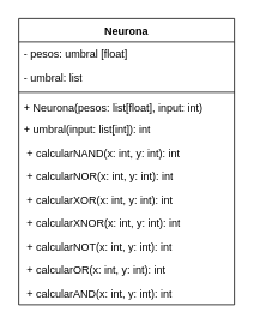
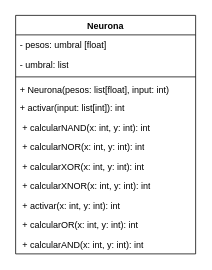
  <mxCell id="0" />
  <mxCell id="1" parent="0" />
  <mxCell id="2" value="Neurona" style="swimlane;fontStyle=1;align=center;verticalAlign=top;childLayout=stackLayout;horizontal=1;startSize=26;horizontalStack=0;resizeParent=1;resizeParentMax=0;resizeLast=0;collapsible=1;marginBottom=0;whiteSpace=wrap;html=1;" vertex="1" parent="1"><mxGeometry x="20" y="20" width="240" height="318" as="geometry" /></mxCell>
  <mxCell id="3" value="- pesos: umbral [float]" style="text;strokeColor=none;fillColor=none;align=left;verticalAlign=top;spacingLeft=4;spacingRight=4;overflow=hidden;rotatable=0;points=[[0,0.5],[1,0.5]];portConstraint=eastwest;whiteSpace=wrap;html=1;" vertex="1" parent="2"><mxGeometry y="26" width="240" height="26" as="geometry" /></mxCell>
  <mxCell id="4" value="- umbral: list" style="text;strokeColor=none;fillColor=none;align=left;verticalAlign=top;spacingLeft=4;spacingRight=4;overflow=hidden;rotatable=0;points=[[0,0.5],[1,0.5]];portConstraint=eastwest;whiteSpace=wrap;html=1;" vertex="1" parent="2"><mxGeometry y="52" width="240" height="26" as="geometry" /></mxCell>
  <mxCell id="5" value="" style="line;strokeWidth=1;fillColor=none;align=left;verticalAlign=middle;spacingTop=-1;spacingLeft=3;spacingRight=3;rotatable=0;labelPosition=right;points=[];portConstraint=eastwest;strokeColor=inherit;" vertex="1" parent="2"><mxGeometry y="78" width="240" height="8" as="geometry" /></mxCell>
  <mxCell id="6" value="+ Neurona(pesos: list[float], input: int)" style="text;strokeColor=none;fillColor=none;align=left;verticalAlign=top;spacingLeft=4;spacingRight=4;overflow=hidden;rotatable=0;points=[[0,0.5],[1,0.5]];portConstraint=eastwest;whiteSpace=wrap;html=1;" vertex="1" parent="2"><mxGeometry y="86" width="240" height="24" as="geometry" /></mxCell>
- <mxCell id="7" value="+ umbral(input: list[int]): int" style="text;strokeColor=none;fillColor=none;align=left;verticalAlign=top;spacingLeft=4;spacingRight=4;overflow=hidden;rotatable=0;points=[[0,0.5],[1,0.5]];portConstraint=eastwest;whiteSpace=wrap;html=1;" vertex="1" parent="2"><mxGeometry y="110" width="240" height="26" as="geometry" /></mxCell>
+ <mxCell id="7" value="+ activar(input: list[int]): int" style="text;strokeColor=none;fillColor=none;align=left;verticalAlign=top;spacingLeft=4;spacingRight=4;overflow=hidden;rotatable=0;points=[[0,0.5],[1,0.5]];portConstraint=eastwest;whiteSpace=wrap;html=1;" vertex="1" parent="2"><mxGeometry y="110" width="240" height="26" as="geometry" /></mxCell>
  <mxCell id="8" value="&lt;div&gt;&amp;nbsp;+ calcularNAND(x: int, y: int): int&lt;/div&gt;" style="text;strokeColor=none;fillColor=none;align=left;verticalAlign=top;spacingLeft=4;spacingRight=4;overflow=hidden;rotatable=0;points=[[0,0.5],[1,0.5]];portConstraint=eastwest;whiteSpace=wrap;html=1;" vertex="1" parent="2"><mxGeometry y="136" width="240" height="26" as="geometry" /></mxCell>
  <mxCell id="9" value="&lt;div&gt;&amp;nbsp;+ calcularNOR(x: int, y: int): int&lt;/div&gt;" style="text;strokeColor=none;fillColor=none;align=left;verticalAlign=top;spacingLeft=4;spacingRight=4;overflow=hidden;rotatable=0;points=[[0,0.5],[1,0.5]];portConstraint=eastwest;whiteSpace=wrap;html=1;" vertex="1" parent="2"><mxGeometry y="162" width="240" height="26" as="geometry" /></mxCell>
  <mxCell id="10" value="&lt;div&gt;&amp;nbsp;+ calcularXOR(x: int, y: int): int&lt;/div&gt;" style="text;strokeColor=none;fillColor=none;align=left;verticalAlign=top;spacingLeft=4;spacingRight=4;overflow=hidden;rotatable=0;points=[[0,0.5],[1,0.5]];portConstraint=eastwest;whiteSpace=wrap;html=1;" vertex="1" parent="2"><mxGeometry y="188" width="240" height="26" as="geometry" /></mxCell>
  <mxCell id="11" value="&lt;div&gt;&amp;nbsp;+ calcularXNOR(x: int, y: int): int&lt;/div&gt;" style="text;strokeColor=none;fillColor=none;align=left;verticalAlign=top;spacingLeft=4;spacingRight=4;overflow=hidden;rotatable=0;points=[[0,0.5],[1,0.5]];portConstraint=eastwest;whiteSpace=wrap;html=1;" vertex="1" parent="2"><mxGeometry y="214" width="240" height="26" as="geometry" /></mxCell>
- <mxCell id="12" value="&lt;div&gt;&amp;nbsp;+ calcularNOT(x: int, y: int): int&lt;/div&gt;" style="text;strokeColor=none;fillColor=none;align=left;verticalAlign=top;spacingLeft=4;spacingRight=4;overflow=hidden;rotatable=0;points=[[0,0.5],[1,0.5]];portConstraint=eastwest;whiteSpace=wrap;html=1;" vertex="1" parent="2"><mxGeometry y="240" width="240" height="26" as="geometry" /></mxCell>
+ <mxCell id="12" value="&lt;div&gt;&amp;nbsp;+ activar(x: int, y: int): int&lt;/div&gt;" style="text;strokeColor=none;fillColor=none;align=left;verticalAlign=top;spacingLeft=4;spacingRight=4;overflow=hidden;rotatable=0;points=[[0,0.5],[1,0.5]];portConstraint=eastwest;whiteSpace=wrap;html=1;" vertex="1" parent="2"><mxGeometry y="240" width="240" height="26" as="geometry" /></mxCell>
  <mxCell id="13" value="&lt;div&gt;&amp;nbsp;+ calcularOR(x: int, y: int): int&lt;/div&gt;" style="text;strokeColor=none;fillColor=none;align=left;verticalAlign=top;spacingLeft=4;spacingRight=4;overflow=hidden;rotatable=0;points=[[0,0.5],[1,0.5]];portConstraint=eastwest;whiteSpace=wrap;html=1;" vertex="1" parent="2"><mxGeometry y="266" width="240" height="26" as="geometry" /></mxCell>
  <mxCell id="14" value="&lt;div&gt;&amp;nbsp;+ calcularAND(x: int, y: int): int&lt;/div&gt;" style="text;strokeColor=none;fillColor=none;align=left;verticalAlign=top;spacingLeft=4;spacingRight=4;overflow=hidden;rotatable=0;points=[[0,0.5],[1,0.5]];portConstraint=eastwest;whiteSpace=wrap;html=1;" vertex="1" parent="2"><mxGeometry y="292" width="240" height="26" as="geometry" /></mxCell>
